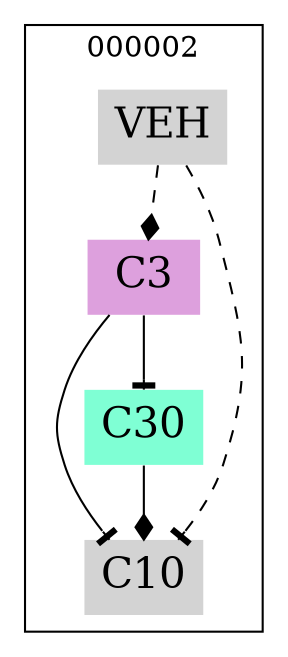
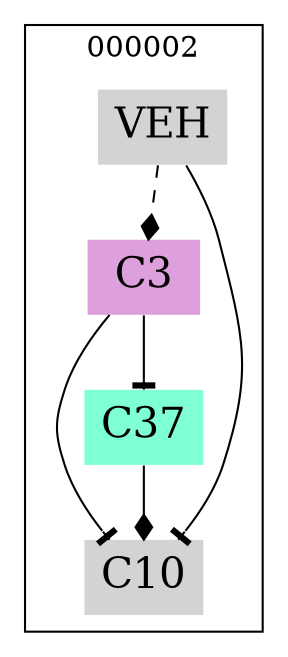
  strict digraph {
    node [color=blue fillcolor=lightgrey fontsize=20 shape=plaintext style=filled]
    edge [arrowhead=tee style=solid]
    n1 [label=VEH]
    n2 [color=deeppink fillcolor=plum label=C3]
    n3 [color=deeppink label=C10]
-   n4 [fillcolor=aquamarine label=C30]
+   n4 [fillcolor=aquamarine label=C37]
    subgraph cluster_1 {
      label=000002
      labeldoc=t
      n1
      n2
      n3
      n4
    }
    n1 -> n2 [arrowhead=diamond style=dashed]
-   n1 -> n3 [style=dashed]
+   n1 -> n3
    n2 -> n3
    n2 -> n4
    n4 -> n3 [arrowhead=diamond]
  }
